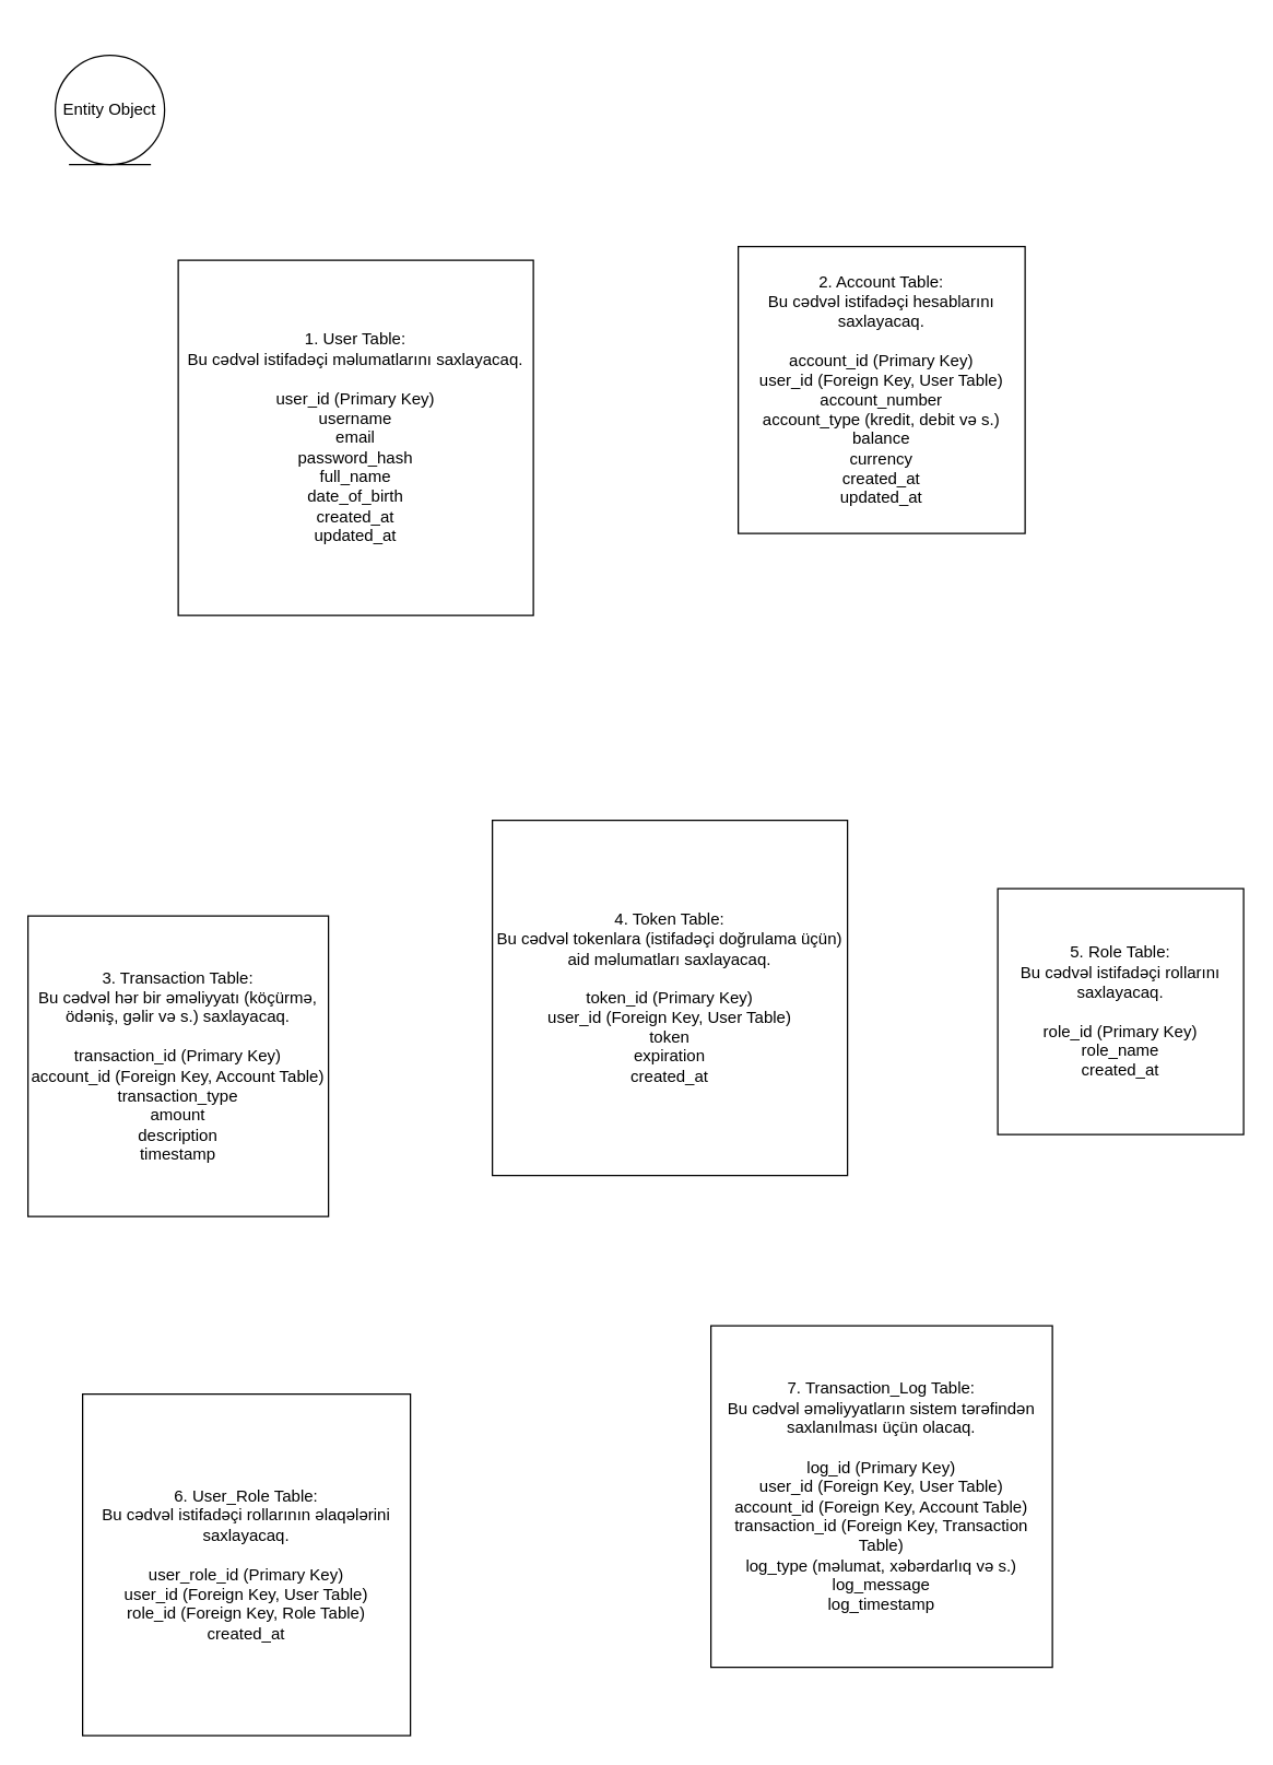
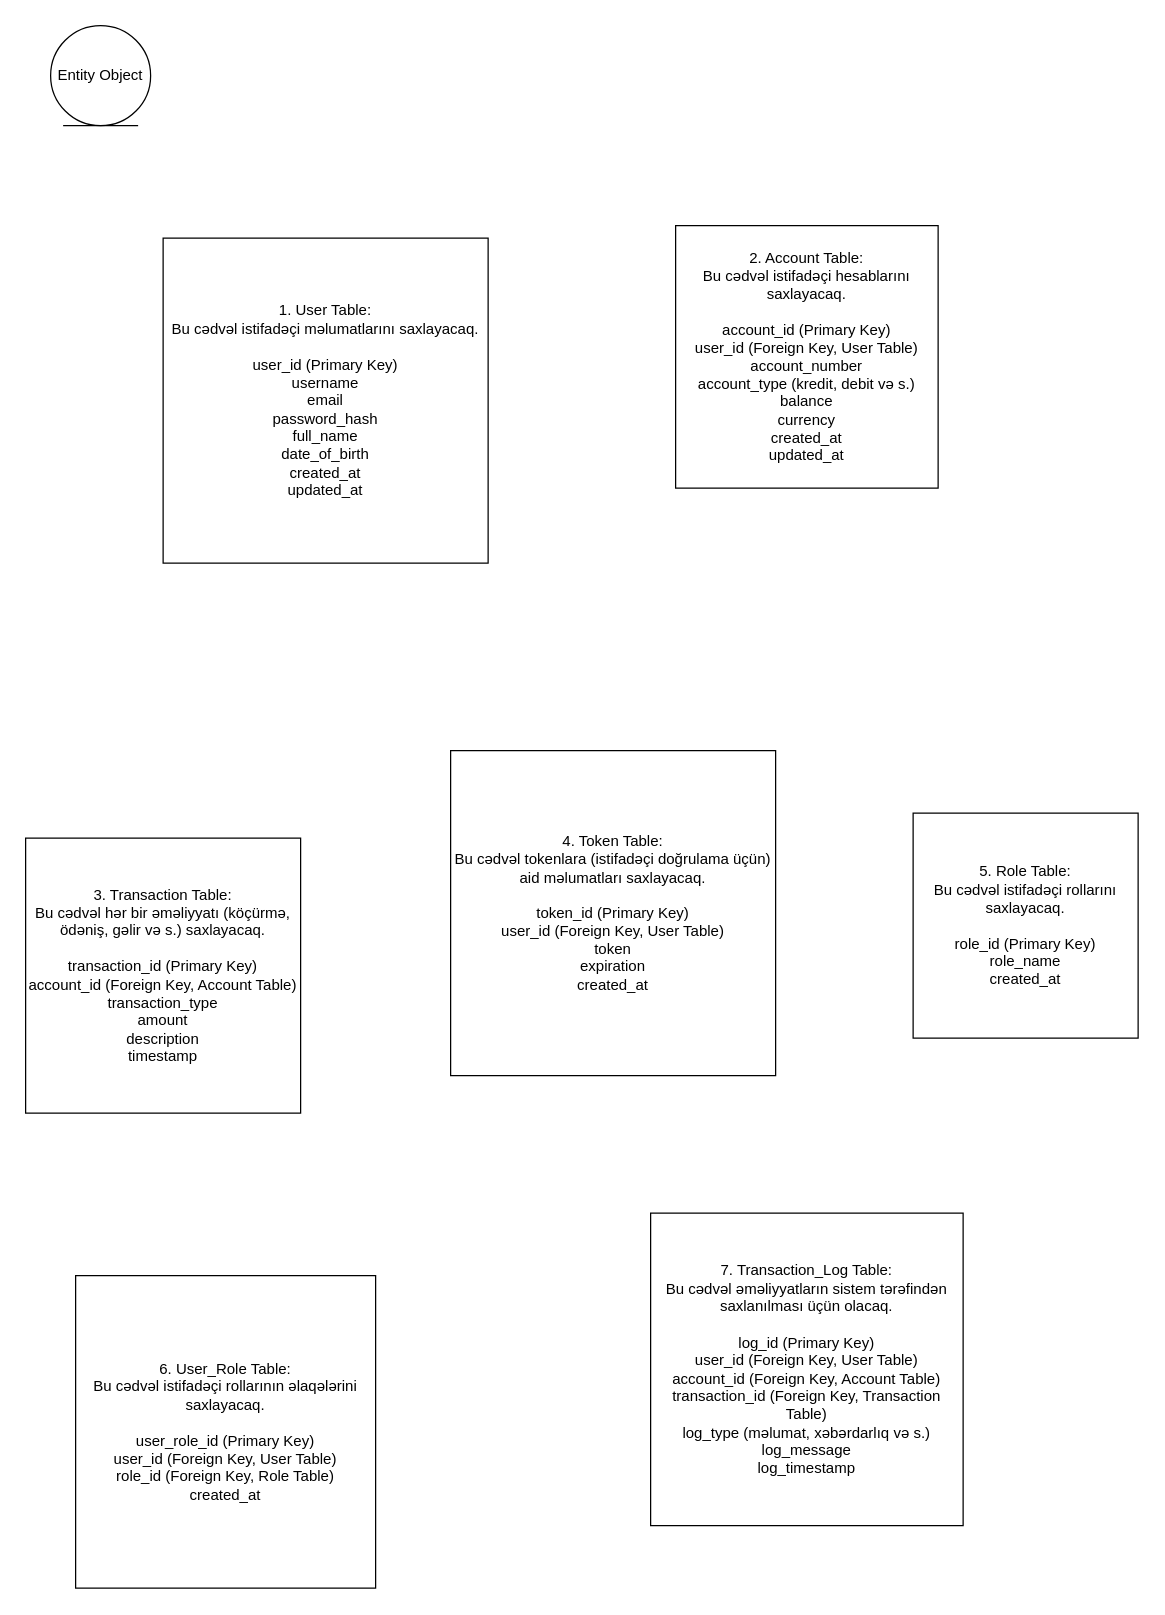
  <mxCell id="0" />
  <mxCell id="1" parent="0" />
  <mxCell id="2" value="&lt;div&gt;1. User Table:&lt;/div&gt;&lt;div&gt;Bu cədvəl istifadəçi məlumatlarını saxlayacaq.&lt;/div&gt;&lt;div&gt;&lt;br&gt;&lt;/div&gt;&lt;div&gt;user_id (Primary Key)&lt;/div&gt;&lt;div&gt;username&lt;/div&gt;&lt;div&gt;email&lt;/div&gt;&lt;div&gt;password_hash&lt;/div&gt;&lt;div&gt;full_name&lt;/div&gt;&lt;div&gt;date_of_birth&lt;/div&gt;&lt;div&gt;created_at&lt;/div&gt;&lt;div&gt;updated_at&lt;/div&gt;" style="whiteSpace=wrap;html=1;aspect=fixed;" vertex="1" parent="1"><mxGeometry x="130" y="190" width="260" height="260" as="geometry" /></mxCell>
  <mxCell id="3" value="&lt;div&gt;2. Account Table:&lt;/div&gt;&lt;div&gt;Bu cədvəl istifadəçi hesablarını saxlayacaq.&lt;/div&gt;&lt;div&gt;&lt;br&gt;&lt;/div&gt;&lt;div&gt;account_id (Primary Key)&lt;/div&gt;&lt;div&gt;user_id (Foreign Key, User Table)&lt;/div&gt;&lt;div&gt;account_number&lt;/div&gt;&lt;div&gt;account_type (kredit, debit və s.)&lt;/div&gt;&lt;div&gt;balance&lt;/div&gt;&lt;div&gt;currency&lt;/div&gt;&lt;div&gt;created_at&lt;/div&gt;&lt;div&gt;updated_at&lt;/div&gt;" style="whiteSpace=wrap;html=1;aspect=fixed;" vertex="1" parent="1"><mxGeometry x="540" y="180" width="210" height="210" as="geometry" /></mxCell>
  <mxCell id="4" value="&lt;div&gt;3. Transaction Table:&lt;/div&gt;&lt;div&gt;Bu cədvəl hər bir əməliyyatı (köçürmə, ödəniş, gəlir və s.) saxlayacaq.&lt;/div&gt;&lt;div&gt;&lt;br&gt;&lt;/div&gt;&lt;div&gt;transaction_id (Primary Key)&lt;/div&gt;&lt;div&gt;account_id (Foreign Key, Account Table)&lt;/div&gt;&lt;div&gt;transaction_type&lt;/div&gt;&lt;div&gt;amount&lt;/div&gt;&lt;div&gt;description&lt;/div&gt;&lt;div&gt;timestamp&lt;/div&gt;" style="whiteSpace=wrap;html=1;aspect=fixed;" vertex="1" parent="1"><mxGeometry x="20" y="670" width="220" height="220" as="geometry" /></mxCell>
  <mxCell id="5" value="&lt;div&gt;4. Token Table:&lt;/div&gt;&lt;div&gt;Bu cədvəl tokenlara (istifadəçi doğrulama üçün) aid məlumatları saxlayacaq.&lt;/div&gt;&lt;div&gt;&lt;br&gt;&lt;/div&gt;&lt;div&gt;token_id (Primary Key)&lt;/div&gt;&lt;div&gt;user_id (Foreign Key, User Table)&lt;/div&gt;&lt;div&gt;token&lt;/div&gt;&lt;div&gt;expiration&lt;/div&gt;&lt;div&gt;created_at&lt;/div&gt;" style="whiteSpace=wrap;html=1;aspect=fixed;" vertex="1" parent="1"><mxGeometry x="360" y="600" width="260" height="260" as="geometry" /></mxCell>
  <mxCell id="6" value="&lt;div&gt;5. Role Table:&lt;/div&gt;&lt;div&gt;Bu cədvəl istifadəçi rollarını saxlayacaq.&lt;/div&gt;&lt;div&gt;&lt;br&gt;&lt;/div&gt;&lt;div&gt;role_id (Primary Key)&lt;/div&gt;&lt;div&gt;role_name&lt;/div&gt;&lt;div&gt;created_at&lt;/div&gt;" style="whiteSpace=wrap;html=1;aspect=fixed;" vertex="1" parent="1"><mxGeometry x="730" y="650" width="180" height="180" as="geometry" /></mxCell>
  <mxCell id="7" value="&lt;div&gt;6. User_Role Table:&lt;/div&gt;&lt;div&gt;Bu cədvəl istifadəçi rollarının əlaqələrini saxlayacaq.&lt;/div&gt;&lt;div&gt;&lt;br&gt;&lt;/div&gt;&lt;div&gt;user_role_id (Primary Key)&lt;/div&gt;&lt;div&gt;user_id (Foreign Key, User Table)&lt;/div&gt;&lt;div&gt;role_id (Foreign Key, Role Table)&lt;/div&gt;&lt;div&gt;created_at&lt;/div&gt;" style="rounded=0;whiteSpace=wrap;html=1;" vertex="1" parent="1"><mxGeometry x="60" y="1020" width="240" height="250" as="geometry" /></mxCell>
  <mxCell id="8" value="&lt;div&gt;7. Transaction_Log Table:&lt;/div&gt;&lt;div&gt;Bu cədvəl əməliyyatların sistem tərəfindən saxlanılması üçün olacaq.&lt;/div&gt;&lt;div&gt;&lt;br&gt;&lt;/div&gt;&lt;div&gt;log_id (Primary Key)&lt;/div&gt;&lt;div&gt;user_id (Foreign Key, User Table)&lt;/div&gt;&lt;div&gt;account_id (Foreign Key, Account Table)&lt;/div&gt;&lt;div&gt;transaction_id (Foreign Key, Transaction Table)&lt;/div&gt;&lt;div&gt;log_type (məlumat, xəbərdarlıq və s.)&lt;/div&gt;&lt;div&gt;log_message&lt;/div&gt;&lt;div&gt;log_timestamp&lt;/div&gt;" style="whiteSpace=wrap;html=1;aspect=fixed;" vertex="1" parent="1"><mxGeometry x="520" y="970" width="250" height="250" as="geometry" /></mxCell>
- <mxCell id="9" value="Entity Object" style="ellipse;shape=umlEntity;whiteSpace=wrap;html=1;" vertex="1" parent="1"><mxGeometry x="40" y="40" width="80" height="80" as="geometry" /></mxCell>
+ <mxCell id="9" value="Entity Object" style="ellipse;shape=umlEntity;whiteSpace=wrap;html=1;" vertex="1" parent="1"><mxGeometry x="40" y="20" width="80" height="80" as="geometry" /></mxCell>
